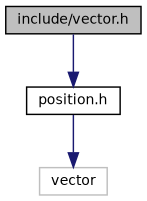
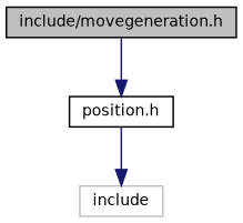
  digraph {
    node [color=black fillcolor=white fontname=Helvetica fontsize=10 shape=record style=filled]
    edge [color=midnightblue fontname=Helvetica fontsize=10 labelfontname=Helvetica labelfontsize=10 style=solid]
-   n1 [fillcolor=grey75 fontcolor=black height=0.2 label="include/vector.h" width=0.4]
+   n1 [fillcolor=grey75 fontcolor=black height=0.2 label="include/movegeneration.h" width=0.4]
    n2 [height=0.2 label="position.h" width=0.4]
-   n3 [color=grey75 height=0.2 label=vector width=0.4]
+   n3 [color=grey75 height=0.2 label=include width=0.4]
    n1 -> n2
    n2 -> n3
  }
